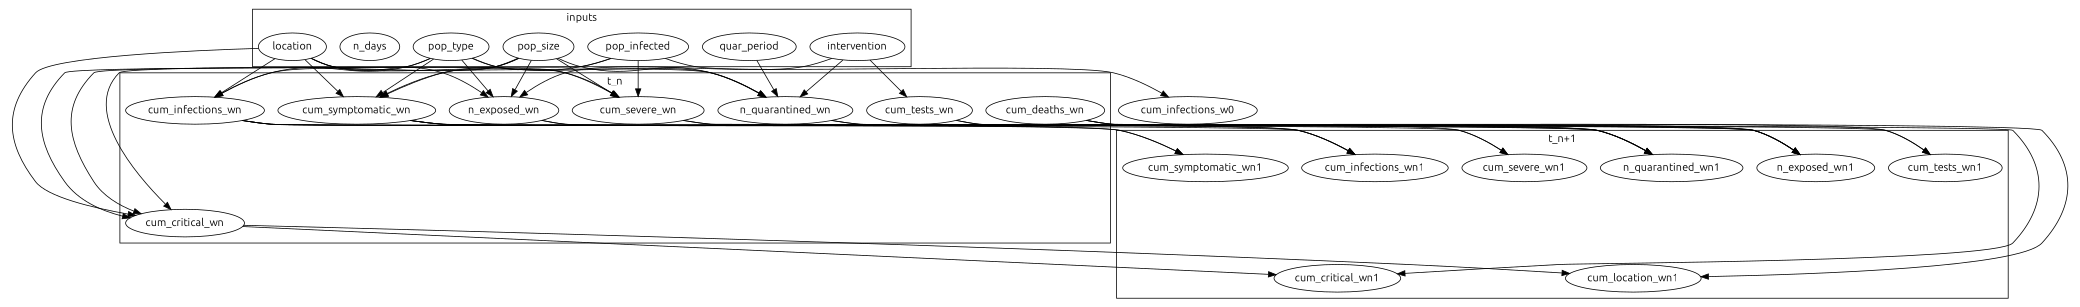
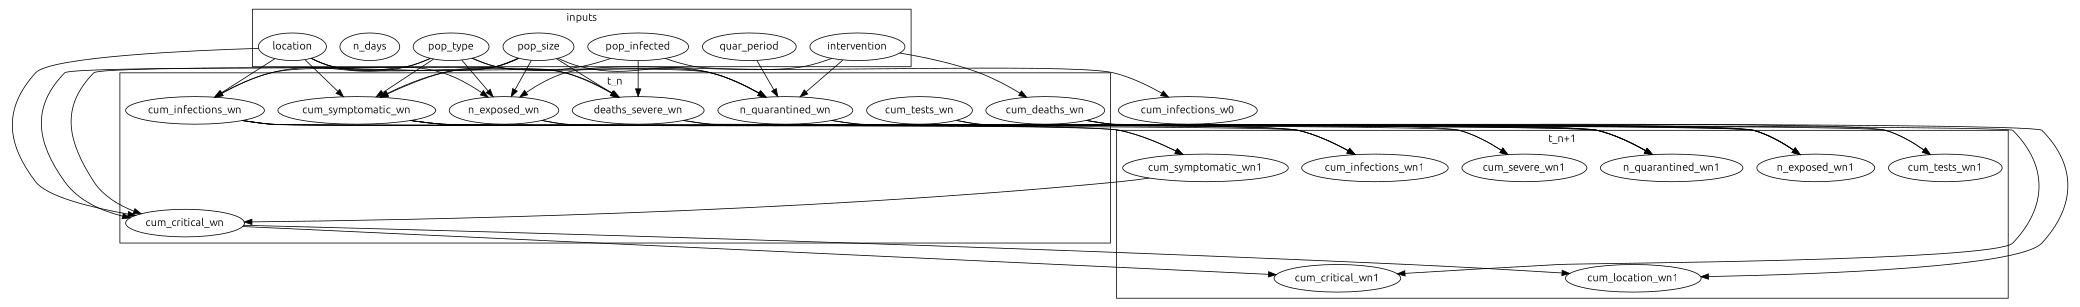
  digraph {
    fontname=Ubuntu
    newrank=True
    rankdir=TB
    node [fontname=Ubuntu]
    edge [fontname=Ubuntu]
    quar_period
    intervention
    pop_type
    pop_size
    pop_infected
    n_days
    location
    cum_infections_wn
    cum_symptomatic_wn
-   cum_severe_wn
+   cum_severe_wn [label=deaths_severe_wn]
    cum_critical_wn
    cum_tests_wn
    cum_deaths_wn
    n_exposed_wn
    n_quarantined_wn
    cum_infections_wn1
    cum_symptomatic_wn1
    cum_severe_wn1
    cum_critical_wn1
    cum_tests_wn1
    n21 [label=cum_location_wn1]
    n_exposed_wn1
    n_quarantined_wn1
    cum_infections_w0
    subgraph cluster_1 {
      label=inputs
      quar_period
      intervention
      pop_type
      pop_size
      pop_infected
      n_days
      location
    }
    subgraph cluster_2 {
      label=t_n
      cum_infections_wn
      cum_symptomatic_wn
      cum_severe_wn
      cum_critical_wn
      cum_tests_wn
      cum_deaths_wn
      n_exposed_wn
      n_quarantined_wn
    }
    subgraph cluster_3 {
      label="t_n+1"
      cum_infections_wn1
      cum_symptomatic_wn1
      cum_severe_wn1
      cum_critical_wn1
      cum_tests_wn1
      n21
      n_exposed_wn1
      n_quarantined_wn1
    }
    quar_period -> n_quarantined_wn
-   intervention -> cum_tests_wn
+   intervention -> cum_deaths_wn
    intervention -> n_exposed_wn
    intervention -> n_quarantined_wn
    pop_type -> cum_infections_wn
    pop_type -> cum_symptomatic_wn
    pop_type -> cum_severe_wn
    pop_type -> cum_critical_wn
    pop_type -> n_exposed_wn
    pop_type -> n_quarantined_wn
    pop_size -> cum_infections_wn
    pop_size -> cum_symptomatic_wn
    pop_size -> cum_severe_wn
    pop_size -> cum_critical_wn
    pop_size -> n_exposed_wn
    pop_size -> n_quarantined_wn
    pop_infected -> cum_symptomatic_wn
    pop_infected -> cum_severe_wn
-   pop_infected -> cum_critical_wn
+   cum_symptomatic_wn1 -> cum_critical_wn
    pop_infected -> cum_infections_w0
    location -> cum_infections_wn
    location -> cum_symptomatic_wn
    location -> cum_severe_wn
    location -> cum_critical_wn
    location -> n_exposed_wn
    location -> n_quarantined_wn
    cum_infections_wn -> cum_infections_wn1
    cum_infections_wn -> cum_symptomatic_wn1
    cum_infections_wn -> n_exposed_wn1
    cum_infections_wn -> n_quarantined_wn1
    cum_symptomatic_wn -> cum_infections_wn1
    cum_symptomatic_wn -> cum_symptomatic_wn1
    cum_symptomatic_wn -> cum_severe_wn1
    cum_symptomatic_wn -> n_quarantined_wn1
    cum_severe_wn -> cum_severe_wn1
    cum_severe_wn -> cum_critical_wn1
    cum_critical_wn -> cum_critical_wn1
    cum_critical_wn -> n21
    cum_tests_wn -> cum_tests_wn1
    cum_tests_wn -> n_quarantined_wn1
    cum_deaths_wn -> cum_tests_wn1
    cum_deaths_wn -> n21
    cum_deaths_wn -> n_exposed_wn1
    n_exposed_wn -> cum_infections_wn1
    n_exposed_wn -> n_exposed_wn1
    n_quarantined_wn -> n_exposed_wn1
    n_quarantined_wn -> n_quarantined_wn1
  }
